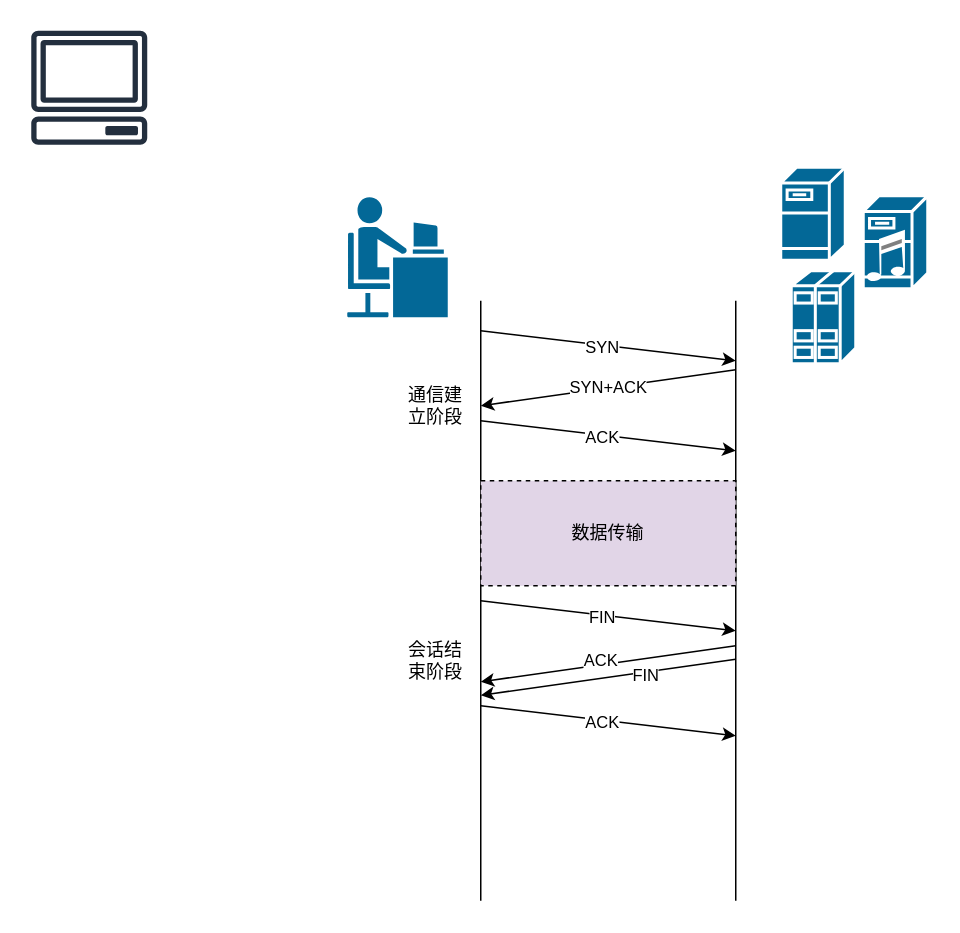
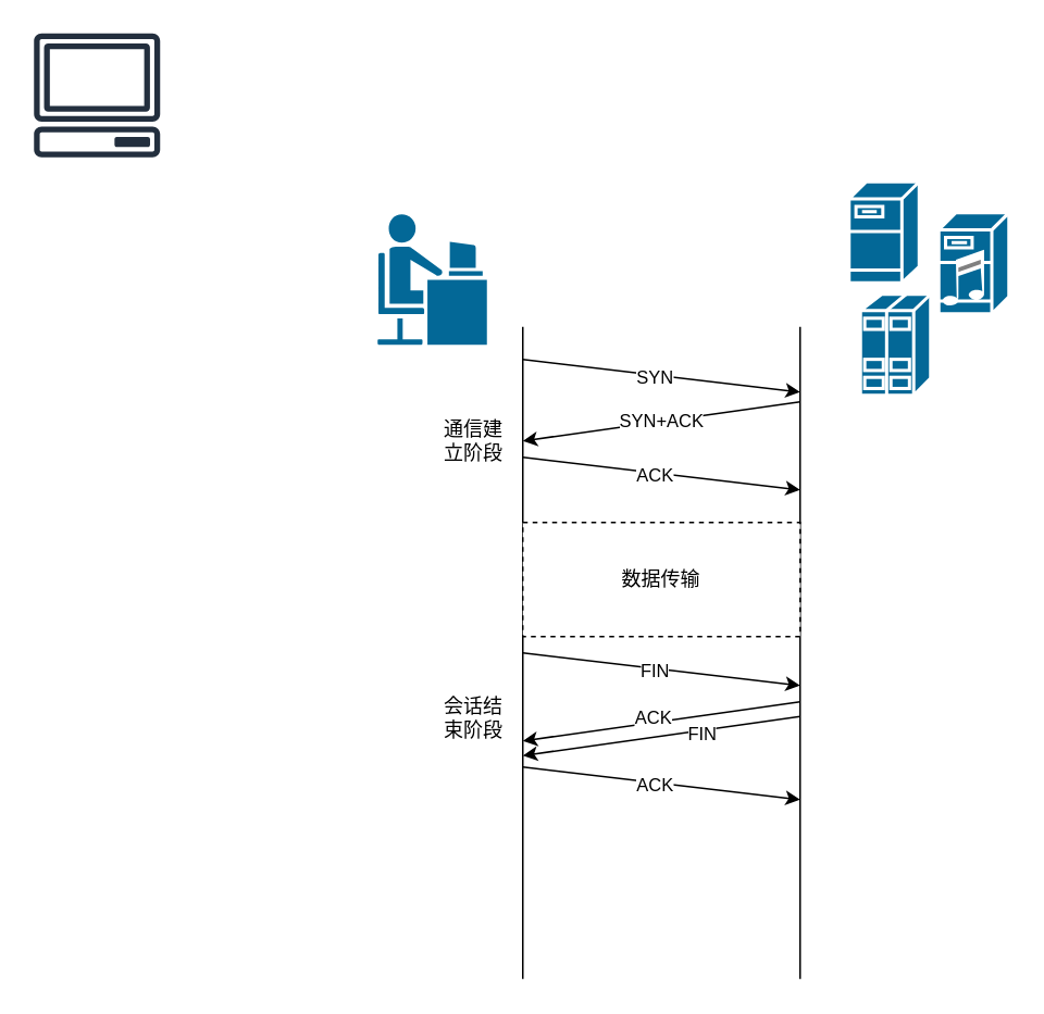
  <mxCell id="0" />
  <mxCell id="1" parent="0" />
  <mxCell id="2" value="" style="outlineConnect=0;fontColor=#232F3E;gradientColor=none;fillColor=#232F3E;strokeColor=none;dashed=0;verticalLabelPosition=bottom;verticalAlign=top;align=center;html=1;fontSize=12;fontStyle=0;aspect=fixed;pointerEvents=1;shape=mxgraph.aws4.client;" vertex="1" parent="1"><mxGeometry x="20" y="20" width="78" height="76" as="geometry" /></mxCell>
  <mxCell id="3" style="edgeStyle=none;rounded=0;orthogonalLoop=1;jettySize=auto;html=1;endArrow=none;endFill=0;" edge="1" parent="1"><mxGeometry relative="1" as="geometry"><mxPoint x="320" y="600" as="targetPoint" /><mxPoint x="320" y="200" as="sourcePoint" /></mxGeometry></mxCell>
  <mxCell id="4" style="edgeStyle=none;rounded=0;orthogonalLoop=1;jettySize=auto;html=1;startArrow=none;startFill=0;endArrow=classic;endFill=1;labelBorderColor=none;" edge="1" parent="1"><mxGeometry relative="1" as="geometry"><mxPoint x="490" y="240" as="targetPoint" /><mxPoint x="320" y="220" as="sourcePoint" /></mxGeometry></mxCell>
  <mxCell id="5" value="SYN" style="edgeLabel;html=1;align=center;verticalAlign=middle;resizable=0;points=[];" vertex="1" connectable="0" parent="4"><mxGeometry x="-0.195" y="-2" relative="1" as="geometry"><mxPoint x="12.04" as="offset" /></mxGeometry></mxCell>
  <mxCell id="6" value="" style="shape=mxgraph.cisco.people.androgenous_person;html=1;pointerEvents=1;dashed=0;fillColor=#036897;strokeColor=#ffffff;strokeWidth=2;verticalLabelPosition=bottom;verticalAlign=top;align=center;outlineConnect=0;" vertex="1" parent="1"><mxGeometry x="230" y="130" width="69" height="82" as="geometry" /></mxCell>
  <mxCell id="7" value="" style="shape=mxgraph.cisco.servers.standard_host;html=1;pointerEvents=1;dashed=0;fillColor=#036897;strokeColor=#ffffff;strokeWidth=2;verticalLabelPosition=bottom;verticalAlign=top;align=center;outlineConnect=0;" vertex="1" parent="1"><mxGeometry x="527" y="180" width="43" height="62" as="geometry" /></mxCell>
  <mxCell id="8" value="" style="shape=mxgraph.cisco.servers.fileserver;html=1;pointerEvents=1;dashed=0;fillColor=#036897;strokeColor=#ffffff;strokeWidth=2;verticalLabelPosition=bottom;verticalAlign=top;align=center;outlineConnect=0;" vertex="1" parent="1"><mxGeometry x="520" y="111" width="43" height="62" as="geometry" /></mxCell>
  <mxCell id="9" value="" style="shape=mxgraph.cisco.servers.moh_server;html=1;pointerEvents=1;dashed=0;fillColor=#036897;strokeColor=#ffffff;strokeWidth=2;verticalLabelPosition=bottom;verticalAlign=top;align=center;outlineConnect=0;" vertex="1" parent="1"><mxGeometry x="575" y="130" width="43" height="62" as="geometry" /></mxCell>
  <mxCell id="10" style="edgeStyle=none;rounded=0;orthogonalLoop=1;jettySize=auto;html=1;endArrow=none;endFill=0;" edge="1" parent="1"><mxGeometry relative="1" as="geometry"><mxPoint x="490" y="600" as="targetPoint" /><mxPoint x="490" y="200" as="sourcePoint" /></mxGeometry></mxCell>
  <mxCell id="11" value="SYN+ACK" style="edgeStyle=none;rounded=0;orthogonalLoop=1;jettySize=auto;html=1;startArrow=none;startFill=0;endArrow=classic;endFill=1;" edge="1" parent="1"><mxGeometry relative="1" as="geometry"><mxPoint x="320" y="270" as="targetPoint" /><mxPoint x="490" y="246" as="sourcePoint" /></mxGeometry></mxCell>
  <mxCell id="12" style="edgeStyle=none;rounded=0;orthogonalLoop=1;jettySize=auto;html=1;startArrow=none;startFill=0;endArrow=classic;endFill=1;labelBorderColor=none;" edge="1" parent="1"><mxGeometry relative="1" as="geometry"><mxPoint x="490" y="300" as="targetPoint" /><mxPoint x="320" y="280" as="sourcePoint" /></mxGeometry></mxCell>
  <mxCell id="13" value="ACK" style="edgeLabel;html=1;align=center;verticalAlign=middle;resizable=0;points=[];" vertex="1" connectable="0" parent="12"><mxGeometry x="-0.195" y="-2" relative="1" as="geometry"><mxPoint x="12.04" as="offset" /></mxGeometry></mxCell>
- <mxCell id="14" value="数据传输" style="rounded=0;whiteSpace=wrap;html=1;dashed=1;fillColor=#e1d5e7;" vertex="1" parent="1"><mxGeometry x="320" y="320" width="170" height="70" as="geometry" /></mxCell>
+ <mxCell id="14" value="数据传输" style="rounded=0;whiteSpace=wrap;html=1;dashed=1;" vertex="1" parent="1"><mxGeometry x="320" y="320" width="170" height="70" as="geometry" /></mxCell>
  <mxCell id="15" style="edgeStyle=none;rounded=0;orthogonalLoop=1;jettySize=auto;html=1;startArrow=none;startFill=0;endArrow=classic;endFill=1;labelBorderColor=none;" edge="1" parent="1"><mxGeometry relative="1" as="geometry"><mxPoint x="490" y="420" as="targetPoint" /><mxPoint x="320" y="400" as="sourcePoint" /></mxGeometry></mxCell>
  <mxCell id="16" value="FIN" style="edgeLabel;html=1;align=center;verticalAlign=middle;resizable=0;points=[];" vertex="1" connectable="0" parent="15"><mxGeometry x="-0.195" y="-2" relative="1" as="geometry"><mxPoint x="12.04" as="offset" /></mxGeometry></mxCell>
  <mxCell id="17" value="ACK" style="edgeStyle=none;rounded=0;orthogonalLoop=1;jettySize=auto;html=1;startArrow=none;startFill=0;endArrow=classic;endFill=1;" edge="1" parent="1"><mxGeometry x="0.054" y="-3" relative="1" as="geometry"><mxPoint x="320" y="454" as="targetPoint" /><mxPoint x="490" y="430" as="sourcePoint" /><mxPoint as="offset" /></mxGeometry></mxCell>
  <mxCell id="18" value="FIN" style="edgeStyle=none;rounded=0;orthogonalLoop=1;jettySize=auto;html=1;startArrow=none;startFill=0;endArrow=classic;endFill=1;" edge="1" parent="1"><mxGeometry x="-0.29" y="3" relative="1" as="geometry"><mxPoint x="320" y="463" as="targetPoint" /><mxPoint x="490" y="439" as="sourcePoint" /><mxPoint as="offset" /></mxGeometry></mxCell>
  <mxCell id="19" style="edgeStyle=none;rounded=0;orthogonalLoop=1;jettySize=auto;html=1;startArrow=none;startFill=0;endArrow=classic;endFill=1;labelBorderColor=none;" edge="1" parent="1"><mxGeometry relative="1" as="geometry"><mxPoint x="490" y="490" as="targetPoint" /><mxPoint x="320" y="470" as="sourcePoint" /></mxGeometry></mxCell>
  <mxCell id="20" value="ACK" style="edgeLabel;html=1;align=center;verticalAlign=middle;resizable=0;points=[];" vertex="1" connectable="0" parent="19"><mxGeometry x="-0.195" y="-2" relative="1" as="geometry"><mxPoint x="12.04" as="offset" /></mxGeometry></mxCell>
  <mxCell id="21" value="通信建立阶段" style="text;html=1;strokeColor=none;fillColor=none;align=center;verticalAlign=middle;whiteSpace=wrap;rounded=0;dashed=1;" vertex="1" parent="1"><mxGeometry x="270" y="260" width="40" height="20" as="geometry" /></mxCell>
  <mxCell id="22" value="会话结束阶段" style="text;html=1;strokeColor=none;fillColor=none;align=center;verticalAlign=middle;whiteSpace=wrap;rounded=0;dashed=1;" vertex="1" parent="1"><mxGeometry x="270" y="430" width="40" height="20" as="geometry" /></mxCell>
